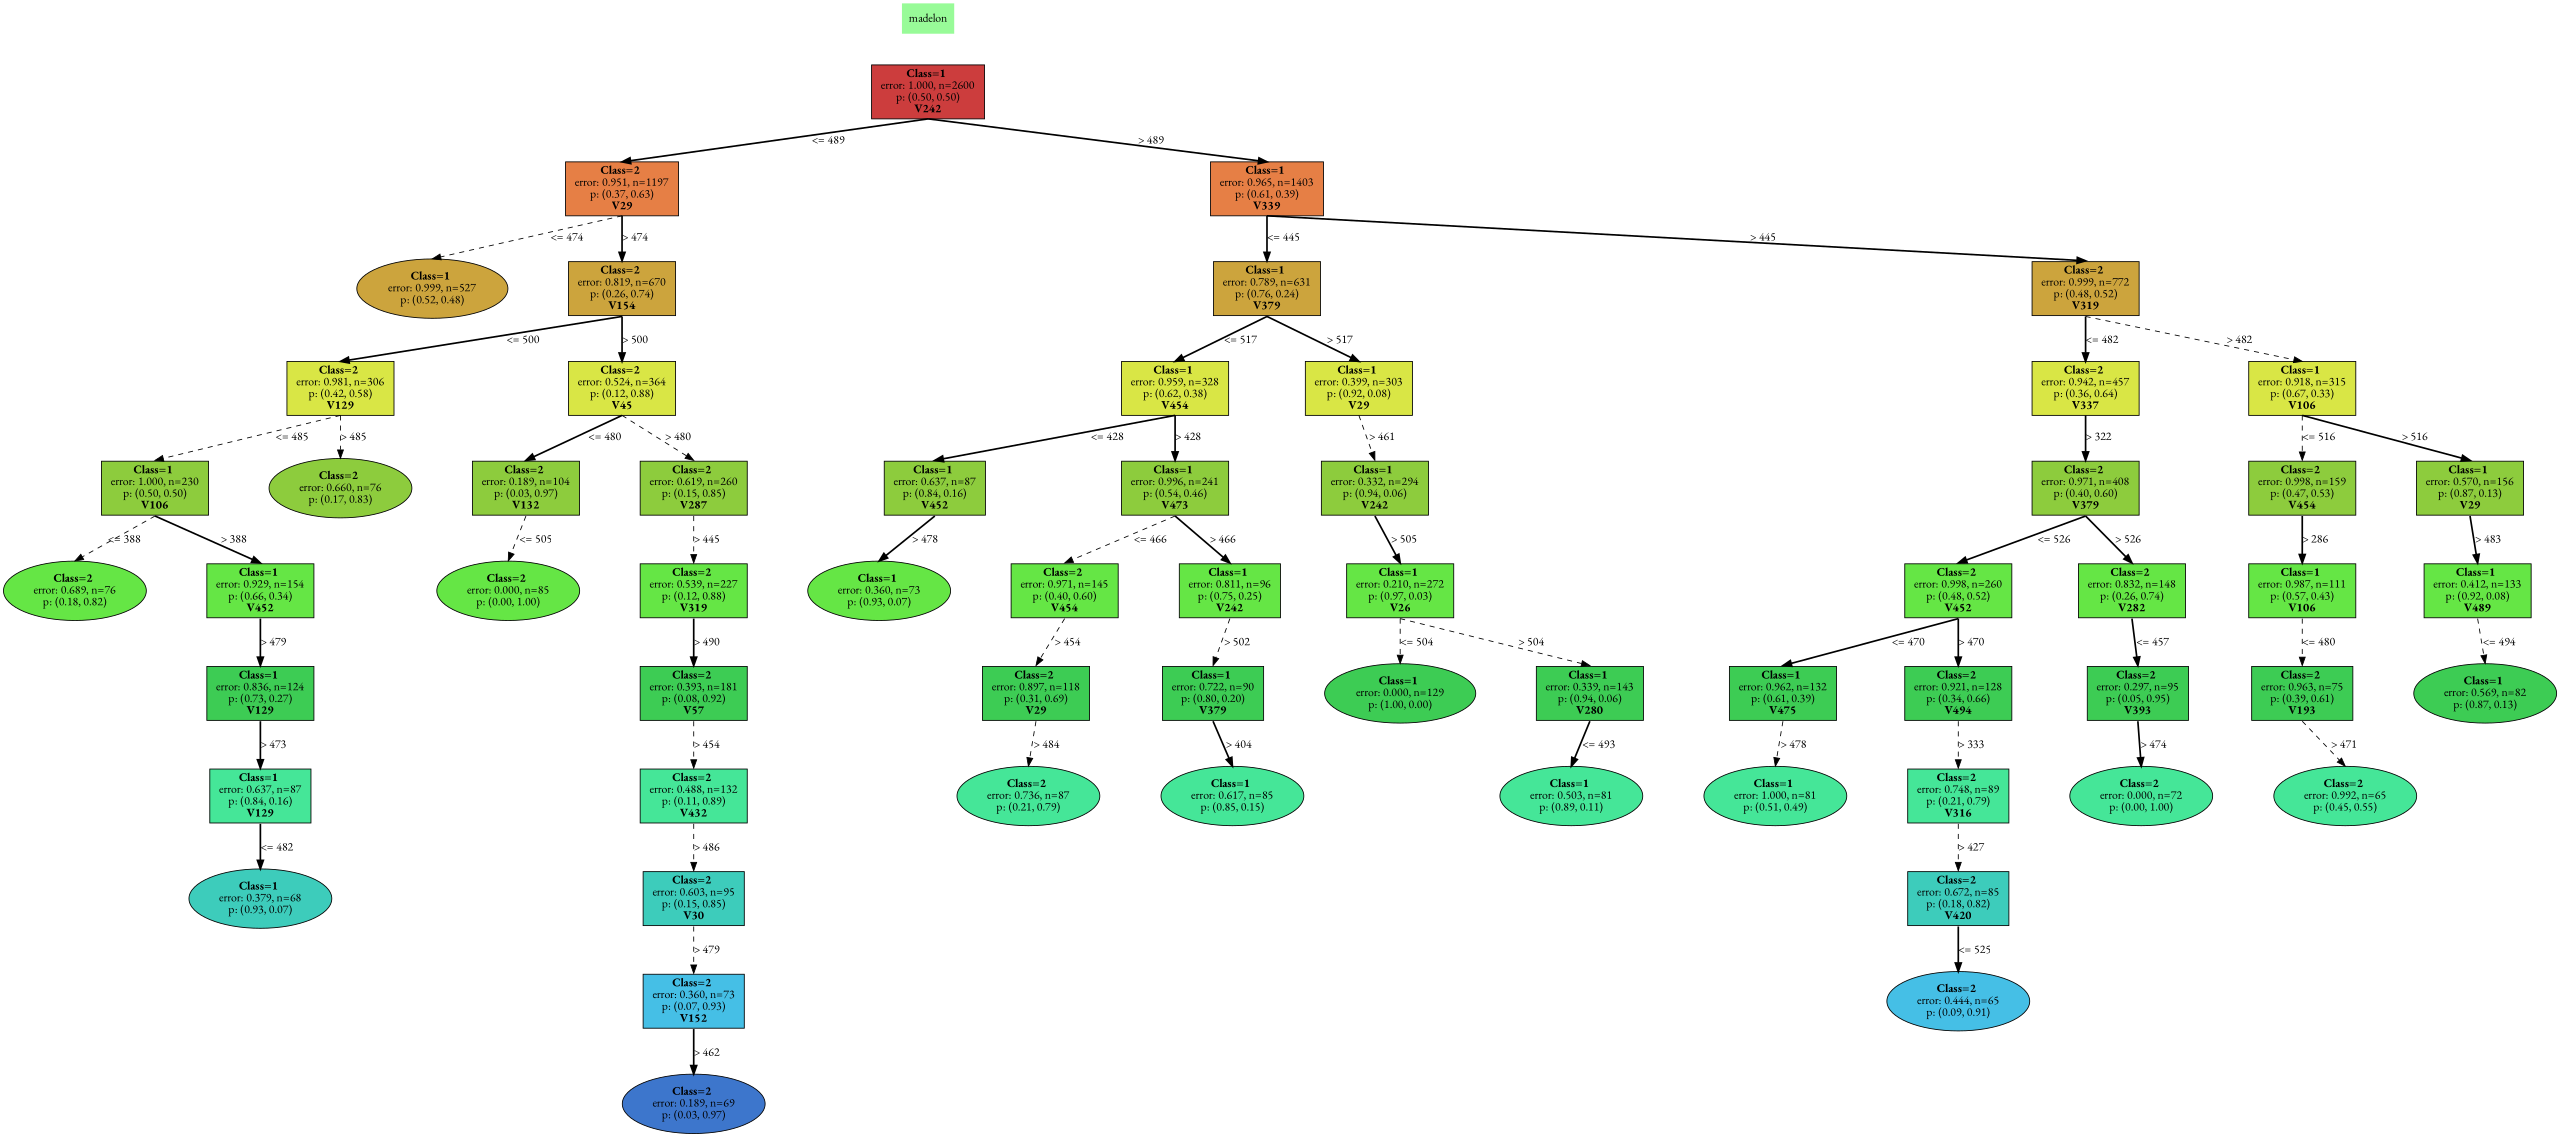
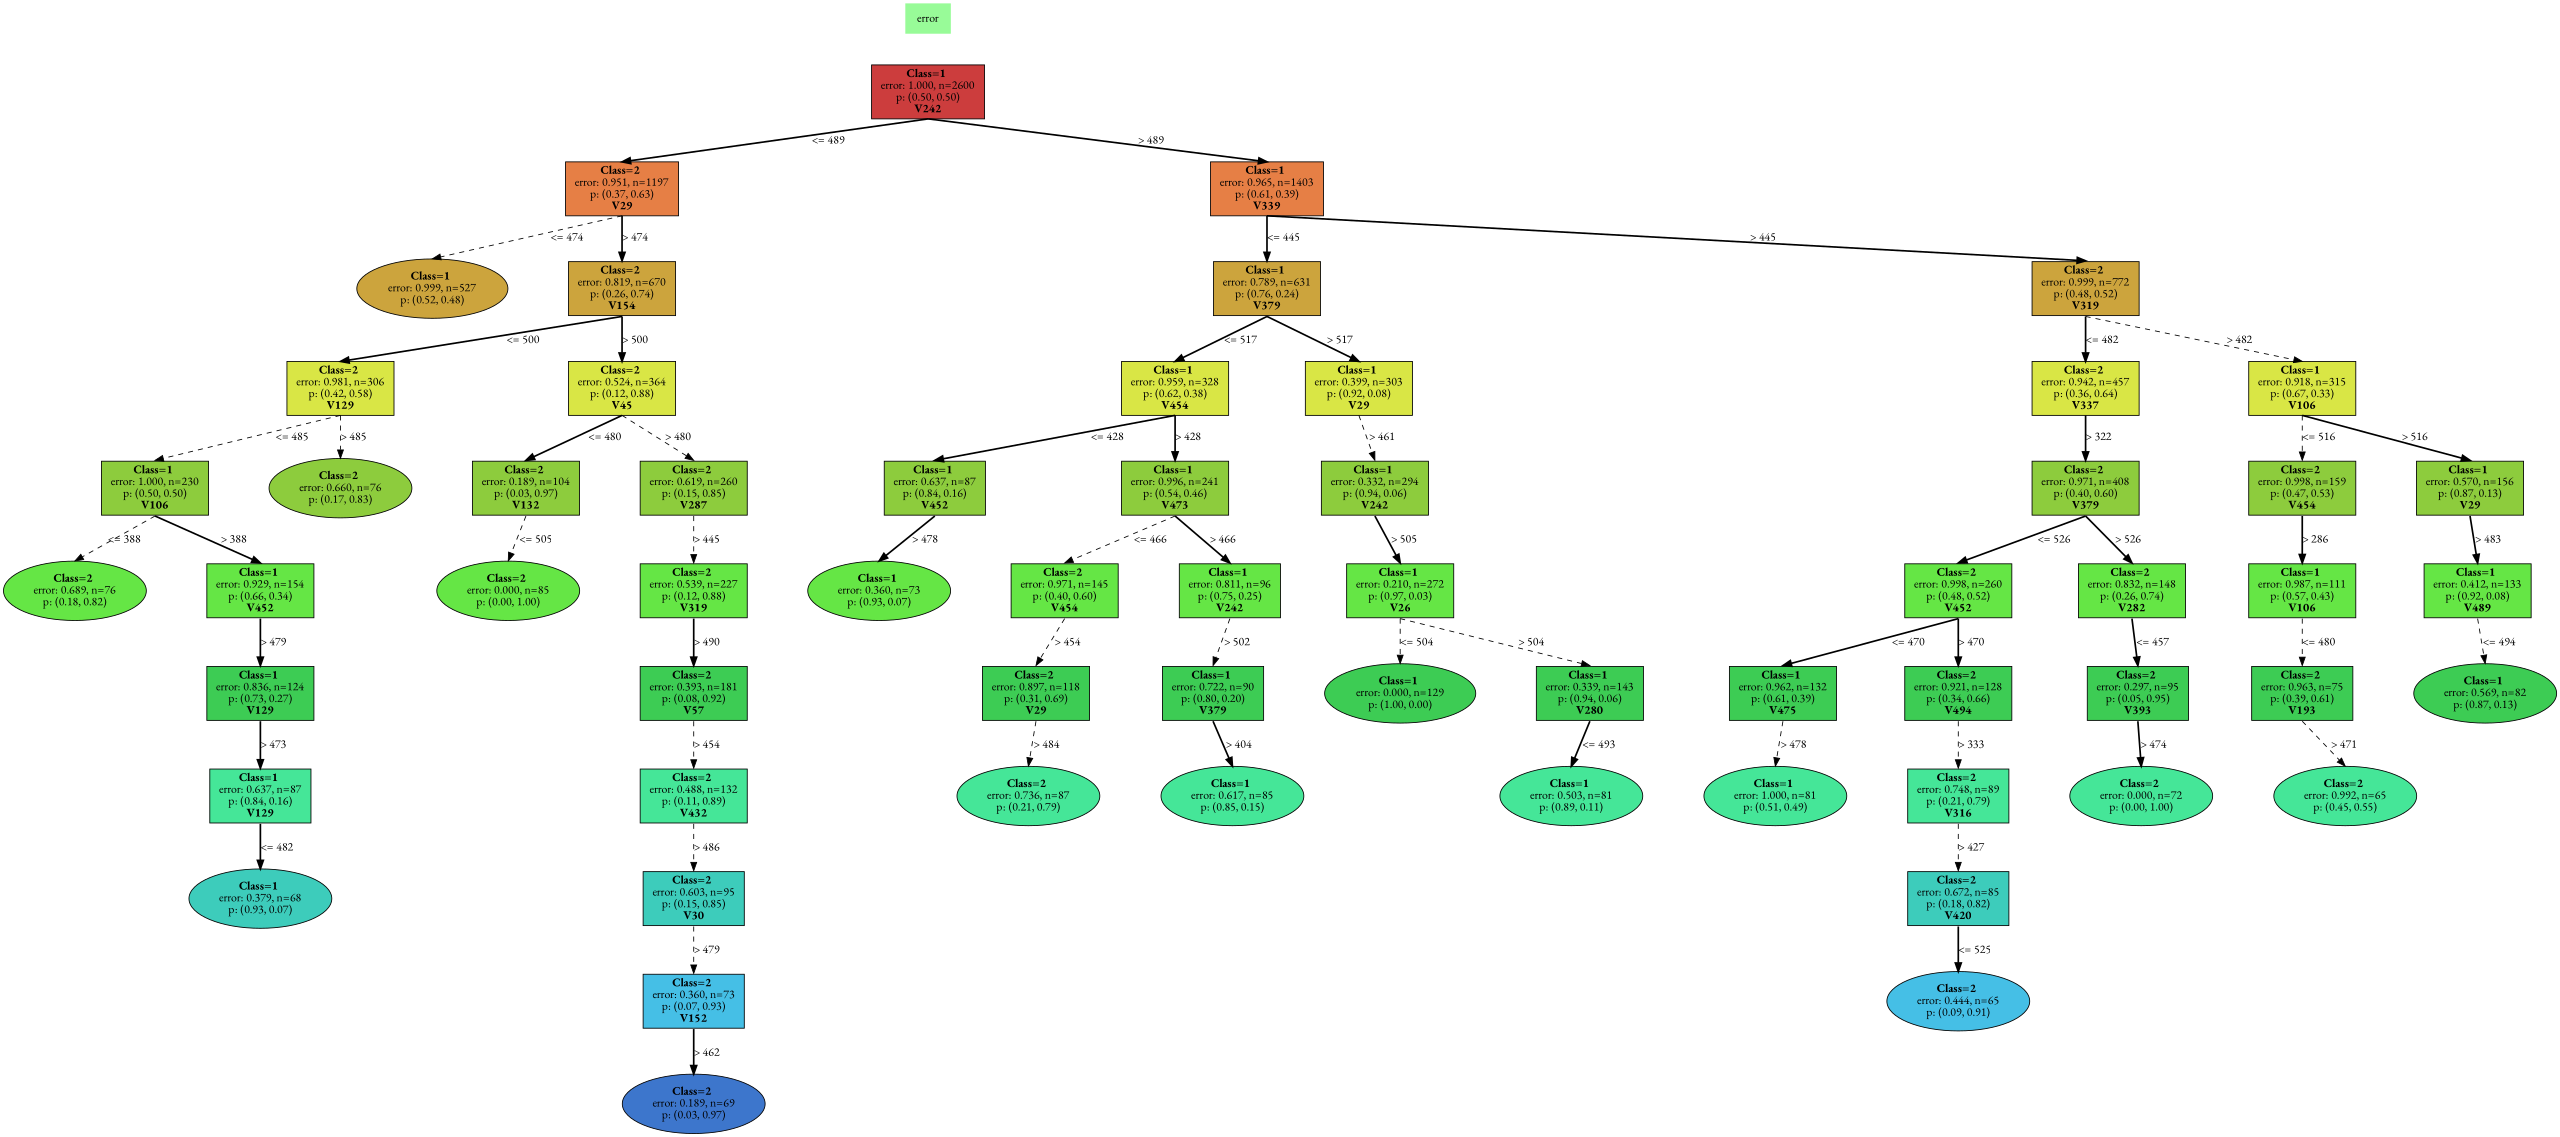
  digraph {
    nodesep=1
    ranksep=0.5
    splines=false
    fontname="EB Garamond"
    node [color=black fillcolor="0.300 0.7 0.900" fontname="EB Garamond" shape=rect style=filled]
    edge [fontname="EB Garamond" headport=n style=bold tailport=s]
-   n1 [color=darkorange fillcolor=palegreen label=madelon shape=plaintext]
+   n1 [color=darkorange fillcolor=palegreen label=error shape=plaintext]
    n2 [fillcolor="0.000 0.7 0.800" label=<<b> Class=1 </b> <br/> error: 1.000, n=2600 <br/> p: (0.50, 0.50) <br/><b>V242</b>>]
    n3 [fillcolor="0.060 0.7 0.900" label=<<b> Class=2 </b> <br/> error: 0.951, n=1197 <br/> p: (0.37, 0.63) <br/><b>V29</b>>]
    n4 [fillcolor="0.060 0.7 0.900" label=<<b> Class=1 </b> <br/> error: 0.965, n=1403 <br/> p: (0.61, 0.39) <br/><b>V339</b>>]
    n5 [fillcolor="0.120 0.7 0.800" label=<<b> Class=1 </b> <br/> error: 0.999, n=527 <br/> p: (0.52, 0.48) > shape=oval]
    n6 [fillcolor="0.120 0.7 0.800" label=<<b> Class=2 </b> <br/> error: 0.819, n=670 <br/> p: (0.26, 0.74) <br/><b>V154</b>>]
    n7 [fillcolor="0.180 0.7 0.900" label=<<b> Class=2 </b> <br/> error: 0.981, n=306 <br/> p: (0.42, 0.58) <br/><b>V129</b>>]
    n8 [fillcolor="0.180 0.7 0.900" label=<<b> Class=2 </b> <br/> error: 0.524, n=364 <br/> p: (0.12, 0.88) <br/><b>V45</b>>]
    n9 [fillcolor="0.240 0.7 0.800" label=<<b> Class=1 </b> <br/> error: 1.000, n=230 <br/> p: (0.50, 0.50) <br/><b>V106</b>>]
    n10 [fillcolor="0.240 0.7 0.800" label=<<b> Class=2 </b> <br/> error: 0.660, n=76 <br/> p: (0.17, 0.83) > shape=oval]
    n11 [label=<<b> Class=2 </b> <br/> error: 0.689, n=76 <br/> p: (0.18, 0.82) > shape=oval]
    n12 [label=<<b> Class=1 </b> <br/> error: 0.929, n=154 <br/> p: (0.66, 0.34) <br/><b>V452</b>>]
    n13 [fillcolor="0.360 0.7 0.800" label=<<b> Class=1 </b> <br/> error: 0.836, n=124 <br/> p: (0.73, 0.27) <br/><b>V129</b>>]
    n14 [fillcolor="0.420 0.7 0.900" label=<<b> Class=1 </b> <br/> error: 0.637, n=87 <br/> p: (0.84, 0.16) <br/><b>V129</b>>]
    n15 [fillcolor="0.480 0.7 0.800" label=<<b> Class=1 </b> <br/> error: 0.379, n=68 <br/> p: (0.93, 0.07) > shape=oval]
    n16 [fillcolor="0.240 0.7 0.800" label=<<b> Class=2 </b> <br/> error: 0.189, n=104 <br/> p: (0.03, 0.97) <br/><b>V132</b>>]
    n17 [fillcolor="0.240 0.7 0.800" label=<<b> Class=2 </b> <br/> error: 0.619, n=260 <br/> p: (0.15, 0.85) <br/><b>V287</b>>]
    n18 [label=<<b> Class=2 </b> <br/> error: 0.000, n=85 <br/> p: (0.00, 1.00) > shape=oval]
    n19 [label=<<b> Class=2 </b> <br/> error: 0.539, n=227 <br/> p: (0.12, 0.88) <br/><b>V319</b>>]
    n20 [fillcolor="0.360 0.7 0.800" label=<<b> Class=2 </b> <br/> error: 0.393, n=181 <br/> p: (0.08, 0.92) <br/><b>V57</b>>]
    n21 [fillcolor="0.420 0.7 0.900" label=<<b> Class=2 </b> <br/> error: 0.488, n=132 <br/> p: (0.11, 0.89) <br/><b>V432</b>>]
    n22 [fillcolor="0.480 0.7 0.800" label=<<b> Class=2 </b> <br/> error: 0.603, n=95 <br/> p: (0.15, 0.85) <br/><b>V30</b>>]
    n23 [fillcolor="0.540 0.7 0.900" label=<<b> Class=2 </b> <br/> error: 0.360, n=73 <br/> p: (0.07, 0.93) <br/><b>V152</b>>]
    n24 [fillcolor="0.600 0.7 0.800" label=<<b> Class=2 </b> <br/> error: 0.189, n=69 <br/> p: (0.03, 0.97) > shape=oval]
    n25 [fillcolor="0.120 0.7 0.800" label=<<b> Class=1 </b> <br/> error: 0.789, n=631 <br/> p: (0.76, 0.24) <br/><b>V379</b>>]
    n26 [fillcolor="0.120 0.7 0.800" label=<<b> Class=2 </b> <br/> error: 0.999, n=772 <br/> p: (0.48, 0.52) <br/><b>V319</b>>]
    n27 [fillcolor="0.180 0.7 0.900" label=<<b> Class=1 </b> <br/> error: 0.959, n=328 <br/> p: (0.62, 0.38) <br/><b>V454</b>>]
    n28 [fillcolor="0.180 0.7 0.900" label=<<b> Class=1 </b> <br/> error: 0.399, n=303 <br/> p: (0.92, 0.08) <br/><b>V29</b>>]
    n29 [fillcolor="0.240 0.7 0.800" label=<<b> Class=1 </b> <br/> error: 0.637, n=87 <br/> p: (0.84, 0.16) <br/><b>V452</b>>]
    n30 [fillcolor="0.240 0.7 0.800" label=<<b> Class=1 </b> <br/> error: 0.996, n=241 <br/> p: (0.54, 0.46) <br/><b>V473</b>>]
    n31 [label=<<b> Class=1 </b> <br/> error: 0.360, n=73 <br/> p: (0.93, 0.07) > shape=oval]
    n32 [label=<<b> Class=2 </b> <br/> error: 0.971, n=145 <br/> p: (0.40, 0.60) <br/><b>V454</b>>]
    n33 [label=<<b> Class=1 </b> <br/> error: 0.811, n=96 <br/> p: (0.75, 0.25) <br/><b>V242</b>>]
    n34 [fillcolor="0.360 0.7 0.800" label=<<b> Class=2 </b> <br/> error: 0.897, n=118 <br/> p: (0.31, 0.69) <br/><b>V29</b>>]
    n35 [fillcolor="0.420 0.7 0.900" label=<<b> Class=2 </b> <br/> error: 0.736, n=87 <br/> p: (0.21, 0.79) > shape=oval]
    n36 [fillcolor="0.360 0.7 0.800" label=<<b> Class=1 </b> <br/> error: 0.722, n=90 <br/> p: (0.80, 0.20) <br/><b>V379</b>>]
    n37 [fillcolor="0.420 0.7 0.900" label=<<b> Class=1 </b> <br/> error: 0.617, n=85 <br/> p: (0.85, 0.15) > shape=oval]
    n38 [fillcolor="0.240 0.7 0.800" label=<<b> Class=1 </b> <br/> error: 0.332, n=294 <br/> p: (0.94, 0.06) <br/><b>V242</b>>]
    n39 [label=<<b> Class=1 </b> <br/> error: 0.210, n=272 <br/> p: (0.97, 0.03) <br/><b>V26</b>>]
    n40 [fillcolor="0.360 0.7 0.800" label=<<b> Class=1 </b> <br/> error: 0.000, n=129 <br/> p: (1.00, 0.00) > shape=oval]
    n41 [fillcolor="0.360 0.7 0.800" label=<<b> Class=1 </b> <br/> error: 0.339, n=143 <br/> p: (0.94, 0.06) <br/><b>V280</b>>]
    n42 [fillcolor="0.420 0.7 0.900" label=<<b> Class=1 </b> <br/> error: 0.503, n=81 <br/> p: (0.89, 0.11) > shape=oval]
    n43 [fillcolor="0.180 0.7 0.900" label=<<b> Class=2 </b> <br/> error: 0.942, n=457 <br/> p: (0.36, 0.64) <br/><b>V337</b>>]
    n44 [fillcolor="0.180 0.7 0.900" label=<<b> Class=1 </b> <br/> error: 0.918, n=315 <br/> p: (0.67, 0.33) <br/><b>V106</b>>]
    n45 [fillcolor="0.240 0.7 0.800" label=<<b> Class=2 </b> <br/> error: 0.971, n=408 <br/> p: (0.40, 0.60) <br/><b>V379</b>>]
    n46 [label=<<b> Class=2 </b> <br/> error: 0.998, n=260 <br/> p: (0.48, 0.52) <br/><b>V452</b>>]
    n47 [label=<<b> Class=2 </b> <br/> error: 0.832, n=148 <br/> p: (0.26, 0.74) <br/><b>V282</b>>]
    n48 [fillcolor="0.360 0.7 0.800" label=<<b> Class=1 </b> <br/> error: 0.962, n=132 <br/> p: (0.61, 0.39) <br/><b>V475</b>>]
    n49 [fillcolor="0.360 0.7 0.800" label=<<b> Class=2 </b> <br/> error: 0.921, n=128 <br/> p: (0.34, 0.66) <br/><b>V494</b>>]
    n50 [fillcolor="0.420 0.7 0.900" label=<<b> Class=1 </b> <br/> error: 1.000, n=81 <br/> p: (0.51, 0.49) > shape=oval]
    n51 [fillcolor="0.420 0.7 0.900" label=<<b> Class=2 </b> <br/> error: 0.748, n=89 <br/> p: (0.21, 0.79) <br/><b>V316</b>>]
    n52 [fillcolor="0.480 0.7 0.800" label=<<b> Class=2 </b> <br/> error: 0.672, n=85 <br/> p: (0.18, 0.82) <br/><b>V420</b>>]
    n53 [fillcolor="0.540 0.7 0.900" label=<<b> Class=2 </b> <br/> error: 0.444, n=65 <br/> p: (0.09, 0.91) > shape=oval]
    n54 [fillcolor="0.360 0.7 0.800" label=<<b> Class=2 </b> <br/> error: 0.297, n=95 <br/> p: (0.05, 0.95) <br/><b>V393</b>>]
    n55 [fillcolor="0.420 0.7 0.900" label=<<b> Class=2 </b> <br/> error: 0.000, n=72 <br/> p: (0.00, 1.00) > shape=oval]
    n56 [fillcolor="0.240 0.7 0.800" label=<<b> Class=2 </b> <br/> error: 0.998, n=159 <br/> p: (0.47, 0.53) <br/><b>V454</b>>]
    n57 [fillcolor="0.240 0.7 0.800" label=<<b> Class=1 </b> <br/> error: 0.570, n=156 <br/> p: (0.87, 0.13) <br/><b>V29</b>>]
    n58 [label=<<b> Class=1 </b> <br/> error: 0.987, n=111 <br/> p: (0.57, 0.43) <br/><b>V106</b>>]
    n59 [fillcolor="0.360 0.7 0.800" label=<<b> Class=2 </b> <br/> error: 0.963, n=75 <br/> p: (0.39, 0.61) <br/><b>V193</b>>]
    n60 [fillcolor="0.420 0.7 0.900" label=<<b> Class=2 </b> <br/> error: 0.992, n=65 <br/> p: (0.45, 0.55) > shape=oval]
    n61 [label=<<b> Class=1 </b> <br/> error: 0.412, n=133 <br/> p: (0.92, 0.08) <br/><b>V489</b>>]
    n62 [fillcolor="0.360 0.7 0.800" label=<<b> Class=1 </b> <br/> error: 0.569, n=82 <br/> p: (0.87, 0.13) > shape=oval]
    n1 -> n2 [style=invis]
    n2 -> n3 [label="<= 489"]
    n2 -> n4 [label="> 489"]
    n3 -> n5 [label="<= 474" style=dashed]
    n3 -> n6 [label="> 474"]
    n4 -> n25 [label="<= 445"]
    n4 -> n26 [label="> 445"]
    n6 -> n7 [label="<= 500"]
    n6 -> n8 [label="> 500"]
    n7 -> n9 [label="<= 485" style=dashed]
    n7 -> n10 [label="> 485" style=dashed]
    n8 -> n16 [label="<= 480"]
    n8 -> n17 [label="> 480" style=dashed]
    n9 -> n11 [label="<= 388" style=dashed]
    n9 -> n12 [label="> 388"]
    n12 -> n13 [label="> 479"]
    n13 -> n14 [label="> 473"]
    n14 -> n15 [label="<= 482"]
    n16 -> n18 [label="<= 505" style=dashed]
    n17 -> n19 [label="> 445" style=dashed]
    n19 -> n20 [label="> 490"]
    n20 -> n21 [label="> 454" style=dashed]
    n21 -> n22 [label="> 486" style=dashed]
    n22 -> n23 [label="> 479" style=dashed]
    n23 -> n24 [label="> 462"]
    n25 -> n27 [label="<= 517"]
    n25 -> n28 [label="> 517"]
    n26 -> n43 [label="<= 482"]
    n26 -> n44 [label="> 482" style=dashed]
    n27 -> n29 [label="<= 428"]
    n27 -> n30 [label="> 428"]
    n28 -> n38 [label="> 461" style=dashed]
    n29 -> n31 [label="> 478"]
    n30 -> n32 [label="<= 466" style=dashed]
    n30 -> n33 [label="> 466"]
    n32 -> n34 [label="> 454" style=dashed]
    n33 -> n36 [label="> 502" style=dashed]
    n34 -> n35 [label="> 484" style=dashed]
    n36 -> n37 [label="> 404"]
    n38 -> n39 [label="> 505"]
    n39 -> n40 [label="<= 504" style=dashed]
    n39 -> n41 [label="> 504" style=dashed]
    n41 -> n42 [label="<= 493"]
    n43 -> n45 [label="> 322"]
    n44 -> n56 [label="<= 516" style=dashed]
    n44 -> n57 [label="> 516"]
    n45 -> n46 [label="<= 526"]
    n45 -> n47 [label="> 526"]
    n46 -> n48 [label="<= 470"]
    n46 -> n49 [label="> 470"]
    n47 -> n54 [label="<= 457"]
    n48 -> n50 [label="> 478" style=dashed]
    n49 -> n51 [label="> 333" style=dashed]
    n51 -> n52 [label="> 427" style=dashed]
    n52 -> n53 [label="<= 525"]
    n54 -> n55 [label="> 474"]
    n56 -> n58 [label="> 286"]
    n57 -> n61 [label="> 483"]
    n58 -> n59 [label="<= 480" style=dashed]
    n59 -> n60 [label="> 471" style=dashed]
    n61 -> n62 [label="<= 494" style=dashed]
  }
